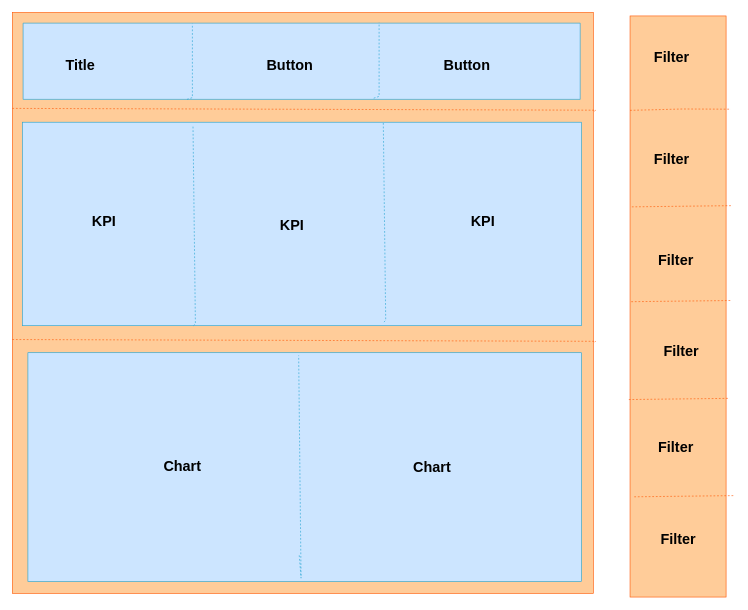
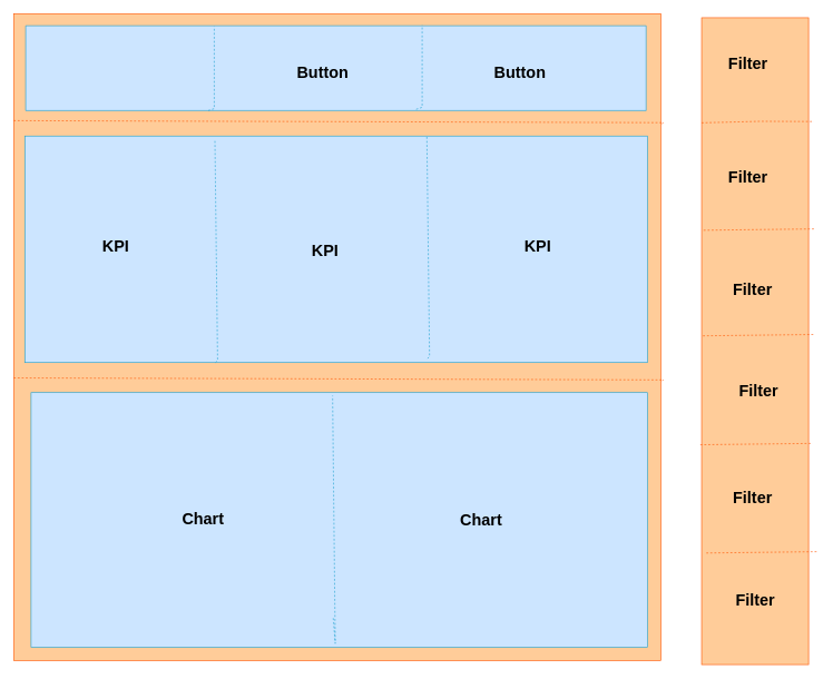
  <mxCell id="0" />
  <mxCell id="1" parent="0" />
  <mxCell id="2" value="" style="whiteSpace=wrap;html=1;aspect=fixed;strokeColor=#FF5500;fillColor=#FFCC99;" parent="1" vertex="1"><mxGeometry x="20" y="20" width="968" height="968" as="geometry" /></mxCell>
  <mxCell id="3" value="" style="endArrow=none;dashed=1;html=1;rounded=0;strokeColor=#FF5500;" parent="1" target="2" edge="1"><mxGeometry width="50" height="50" relative="1" as="geometry"><mxPoint x="20" y="180" as="sourcePoint" /><mxPoint x="70" y="130" as="targetPoint" /><Array as="points"><mxPoint x="992" y="183" /></Array></mxGeometry></mxCell>
  <mxCell id="4" value="" style="endArrow=none;dashed=1;html=1;rounded=0;strokeColor=#FF5500;" parent="1" edge="1"><mxGeometry width="50" height="50" relative="1" as="geometry"><mxPoint x="20" y="565" as="sourcePoint" /><mxPoint x="990" y="569" as="targetPoint" /><Array as="points"><mxPoint x="992" y="568" /></Array></mxGeometry></mxCell>
  <mxCell id="5" value="" style="verticalLabelPosition=bottom;verticalAlign=top;html=1;shape=mxgraph.basic.rect;fillColor2=none;strokeWidth=1;size=20;indent=5;strokeColor=#1DA2D0;fillColor=#CCE5FF;" parent="1" vertex="1"><mxGeometry x="38" y="38" width="928" height="127" as="geometry" /></mxCell>
  <mxCell id="6" value="" style="endArrow=none;dashed=1;html=1;rounded=0;strokeColor=#1DA2D0;" parent="1" source="5" edge="1"><mxGeometry width="50" height="50" relative="1" as="geometry"><mxPoint x="270" y="89" as="sourcePoint" /><mxPoint x="320" y="39" as="targetPoint" /><Array as="points"><mxPoint x="320" y="162" /></Array></mxGeometry></mxCell>
  <mxCell id="7" value="" style="endArrow=none;dashed=1;html=1;rounded=0;strokeColor=#1DA2D0;" parent="1" edge="1"><mxGeometry width="50" height="50" relative="1" as="geometry"><mxPoint x="622" y="163" as="sourcePoint" /><mxPoint x="631" y="37" as="targetPoint" /><Array as="points"><mxPoint x="631" y="160" /></Array></mxGeometry></mxCell>
- <mxCell id="8" value="Title" style="text;strokeColor=none;fillColor=none;html=1;fontSize=24;fontStyle=1;verticalAlign=middle;align=center;" parent="1" vertex="1"><mxGeometry x="83" y="88" width="100" height="40" as="geometry" /></mxCell>
  <mxCell id="9" value="Button" style="text;strokeColor=none;fillColor=none;html=1;fontSize=24;fontStyle=1;verticalAlign=middle;align=center;" parent="1" vertex="1"><mxGeometry x="432" y="88" width="100" height="40" as="geometry" /></mxCell>
  <mxCell id="10" value="Button" style="text;strokeColor=none;fillColor=none;html=1;fontSize=24;fontStyle=1;verticalAlign=middle;align=center;" parent="1" vertex="1"><mxGeometry x="727" y="88" width="100" height="40" as="geometry" /></mxCell>
  <mxCell id="11" value="" style="rounded=0;whiteSpace=wrap;html=1;strokeColor=#1DA2D0;fillColor=#CCE5FF;" parent="1" vertex="1"><mxGeometry x="37" y="203" width="931" height="339" as="geometry" /></mxCell>
  <mxCell id="12" value="" style="endArrow=none;dashed=1;html=1;rounded=0;strokeColor=#1DA2D0;" parent="1" source="11" edge="1"><mxGeometry width="50" height="50" relative="1" as="geometry"><mxPoint x="312" y="335" as="sourcePoint" /><mxPoint x="321" y="209" as="targetPoint" /><Array as="points"><mxPoint x="325" y="539" /></Array></mxGeometry></mxCell>
  <mxCell id="13" value="" style="endArrow=none;dashed=1;html=1;rounded=0;strokeColor=#1DA2D0;" parent="1" edge="1"><mxGeometry width="50" height="50" relative="1" as="geometry"><mxPoint x="639" y="536" as="sourcePoint" /><mxPoint x="638" y="203" as="targetPoint" /><Array as="points"><mxPoint x="642" y="533" /></Array></mxGeometry></mxCell>
  <mxCell id="14" value="&lt;b&gt;&lt;font style=&quot;font-size: 24px;&quot;&gt;KPI&lt;/font&gt;&lt;/b&gt;" style="text;html=1;align=center;verticalAlign=middle;whiteSpace=wrap;rounded=0;" parent="1" vertex="1"><mxGeometry x="103" y="319" width="140" height="97" as="geometry" /></mxCell>
  <mxCell id="15" value="&lt;b&gt;&lt;font style=&quot;font-size: 24px;&quot;&gt;KPI&lt;/font&gt;&lt;/b&gt;" style="text;html=1;align=center;verticalAlign=middle;whiteSpace=wrap;rounded=0;" parent="1" vertex="1"><mxGeometry x="416" y="326" width="140" height="97" as="geometry" /></mxCell>
  <mxCell id="16" value="&lt;b&gt;&lt;font style=&quot;font-size: 24px;&quot;&gt;KPI&lt;/font&gt;&lt;/b&gt;" style="text;html=1;align=center;verticalAlign=middle;whiteSpace=wrap;rounded=0;" parent="1" vertex="1"><mxGeometry x="734" y="319" width="140" height="97" as="geometry" /></mxCell>
  <mxCell id="17" value="" style="rounded=0;whiteSpace=wrap;html=1;strokeColor=#1DA2D0;fillColor=#CCE5FF;" parent="1" vertex="1"><mxGeometry x="46" y="587" width="922" height="381" as="geometry" /></mxCell>
  <mxCell id="18" value="" style="endArrow=none;dashed=1;html=1;rounded=0;strokeColor=#1DA2D0;" parent="1" edge="1"><mxGeometry width="50" height="50" relative="1" as="geometry"><mxPoint x="498" y="924.5" as="sourcePoint" /><mxPoint x="497" y="591.5" as="targetPoint" /><Array as="points"><mxPoint x="501" y="962.5" /></Array></mxGeometry></mxCell>
  <mxCell id="19" value="&lt;font style=&quot;font-size: 24px;&quot;&gt;Chart&lt;/font&gt;" style="text;strokeColor=none;fillColor=none;html=1;fontSize=24;fontStyle=1;verticalAlign=middle;align=center;" parent="1" vertex="1"><mxGeometry x="243" y="746" width="119" height="62" as="geometry" /></mxCell>
  <mxCell id="20" value="&lt;font style=&quot;font-size: 24px;&quot;&gt;Chart&lt;/font&gt;" style="text;strokeColor=none;fillColor=none;html=1;fontSize=24;fontStyle=1;verticalAlign=middle;align=center;" parent="1" vertex="1"><mxGeometry x="659" y="746.5" width="119" height="62" as="geometry" /></mxCell>
  <mxCell id="21" value="" style="rounded=0;whiteSpace=wrap;html=1;strokeColor=#FF5500;fillColor=#FFCC99;" parent="1" vertex="1"><mxGeometry x="1049" y="26" width="160" height="968" as="geometry" /></mxCell>
  <mxCell id="22" value="" style="endArrow=none;dashed=1;html=1;rounded=0;exitX=-0.008;exitY=0.148;exitDx=0;exitDy=0;exitPerimeter=0;entryX=1.042;entryY=0.146;entryDx=0;entryDy=0;entryPerimeter=0;strokeColor=#FF5500;" parent="1" edge="1"><mxGeometry width="50" height="50" relative="1" as="geometry"><mxPoint x="1049" y="183.264" as="sourcePoint" /><mxPoint x="1217" y="181.328" as="targetPoint" /><Array as="points"><mxPoint x="1137.28" y="181" /></Array></mxGeometry></mxCell>
  <mxCell id="23" value="" style="endArrow=none;dashed=1;html=1;rounded=0;exitX=-0.008;exitY=0.148;exitDx=0;exitDy=0;exitPerimeter=0;entryX=1.042;entryY=0.146;entryDx=0;entryDy=0;entryPerimeter=0;strokeColor=#FF5500;" parent="1" edge="1"><mxGeometry width="50" height="50" relative="1" as="geometry"><mxPoint x="1052" y="344" as="sourcePoint" /><mxPoint x="1220" y="342" as="targetPoint" /></mxGeometry></mxCell>
  <mxCell id="24" value="" style="endArrow=none;dashed=1;html=1;rounded=0;exitX=-0.008;exitY=0.148;exitDx=0;exitDy=0;exitPerimeter=0;entryX=1.042;entryY=0.146;entryDx=0;entryDy=0;entryPerimeter=0;strokeColor=#FF5500;" parent="1" edge="1"><mxGeometry width="50" height="50" relative="1" as="geometry"><mxPoint x="1051" y="502" as="sourcePoint" /><mxPoint x="1219" y="500" as="targetPoint" /></mxGeometry></mxCell>
  <mxCell id="25" value="" style="endArrow=none;dashed=1;html=1;rounded=0;exitX=-0.008;exitY=0.148;exitDx=0;exitDy=0;exitPerimeter=0;entryX=1.042;entryY=0.146;entryDx=0;entryDy=0;entryPerimeter=0;strokeColor=#FF5500;" parent="1" edge="1"><mxGeometry width="50" height="50" relative="1" as="geometry"><mxPoint x="1047" y="665" as="sourcePoint" /><mxPoint x="1215" y="663" as="targetPoint" /></mxGeometry></mxCell>
  <mxCell id="26" value="" style="endArrow=none;dashed=1;html=1;rounded=0;exitX=-0.008;exitY=0.148;exitDx=0;exitDy=0;exitPerimeter=0;entryX=1.042;entryY=0.146;entryDx=0;entryDy=0;entryPerimeter=0;strokeColor=#FF5500;" parent="1" edge="1"><mxGeometry width="50" height="50" relative="1" as="geometry"><mxPoint x="1056" y="827" as="sourcePoint" /><mxPoint x="1224" y="825" as="targetPoint" /></mxGeometry></mxCell>
  <mxCell id="27" value="Filter" style="text;strokeColor=none;fillColor=none;html=1;fontSize=24;fontStyle=1;verticalAlign=middle;align=center;" parent="1" vertex="1"><mxGeometry x="1068" y="76" width="100" height="40" as="geometry" /></mxCell>
  <mxCell id="28" value="Filter" style="text;strokeColor=none;fillColor=none;html=1;fontSize=24;fontStyle=1;verticalAlign=middle;align=center;" parent="1" vertex="1"><mxGeometry x="1068" y="245" width="100" height="40" as="geometry" /></mxCell>
  <mxCell id="29" value="Filter" style="text;strokeColor=none;fillColor=none;html=1;fontSize=24;fontStyle=1;verticalAlign=middle;align=center;" parent="1" vertex="1"><mxGeometry x="1075" y="414" width="100" height="40" as="geometry" /></mxCell>
  <mxCell id="30" value="Filter" style="text;strokeColor=none;fillColor=none;html=1;fontSize=24;fontStyle=1;verticalAlign=middle;align=center;" parent="1" vertex="1"><mxGeometry x="1084" y="565" width="100" height="40" as="geometry" /></mxCell>
  <mxCell id="31" value="Filter" style="text;strokeColor=none;fillColor=none;html=1;fontSize=24;fontStyle=1;verticalAlign=middle;align=center;" parent="1" vertex="1"><mxGeometry x="1075" y="725" width="100" height="40" as="geometry" /></mxCell>
  <mxCell id="32" value="Filter" style="text;strokeColor=none;fillColor=none;html=1;fontSize=24;fontStyle=1;verticalAlign=middle;align=center;" parent="1" vertex="1"><mxGeometry x="1079" y="871" width="100" height="53" as="geometry" /></mxCell>
